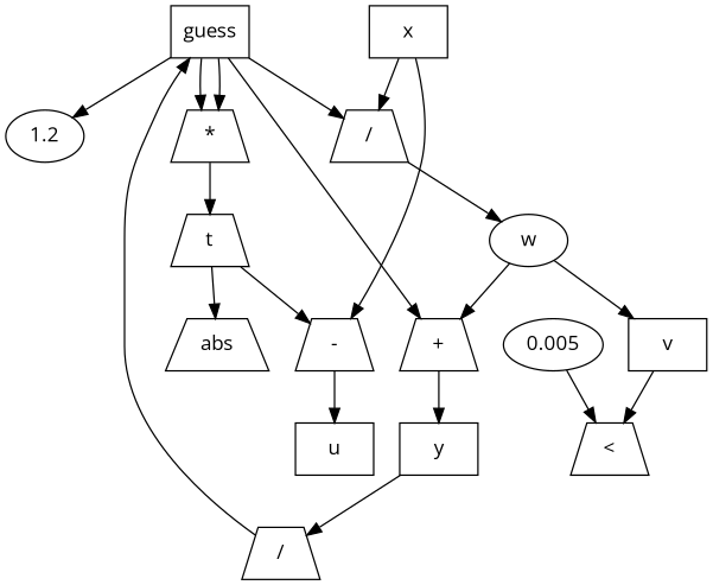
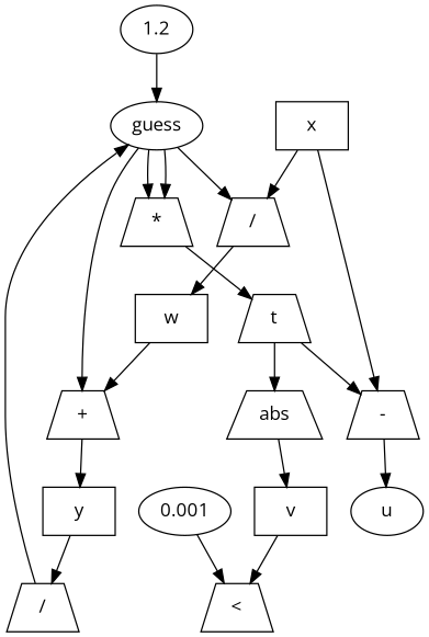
  digraph {
    fontname="Open Sans"
    node [fontname="Open Sans" shape=trapezium]
    edge [fontname="Open Sans"]
    n1 [label=1.2 shape=ellipse]
-   n2 [label=0.005 shape=ellipse]
-   guess [shape=box]
+   n2 [label=0.001 shape=ellipse]
+   guess [shape=ellipse]
    t
-   u [shape=box]
+   u [shape=ellipse]
    v [shape=box]
-   w [shape=ellipse]
+   w [shape=box]
    x [shape=box]
    y [shape=box]
    n10 [label="*"]
    n11 [label="-"]
    abs
    n13 [label="<"]
    n14 [label="/"]
    n15 [label="+"]
    n16 [label="/"]
    subgraph sub_1 {
      n1
      n2
    }
    subgraph sub_2 {
      guess
      t
      u
      v
      w
      x
      y
    }
    subgraph sub_3 {
      n10
      n11
      abs
      n13
      n14
      n15
      n16
    }
-   guess -> n1
+   n1 -> guess
    n2 -> n13
    guess -> n10
    guess -> n10
    guess -> n14
    guess -> n15
    t -> n11
    t -> abs
    v -> n13
    w -> n15
    x -> n11
    x -> n14
    y -> n16
    n10 -> t
    n11 -> u
-   w -> v
+   abs -> v
    n14 -> w
    n15 -> y
    n16 -> guess
  }
